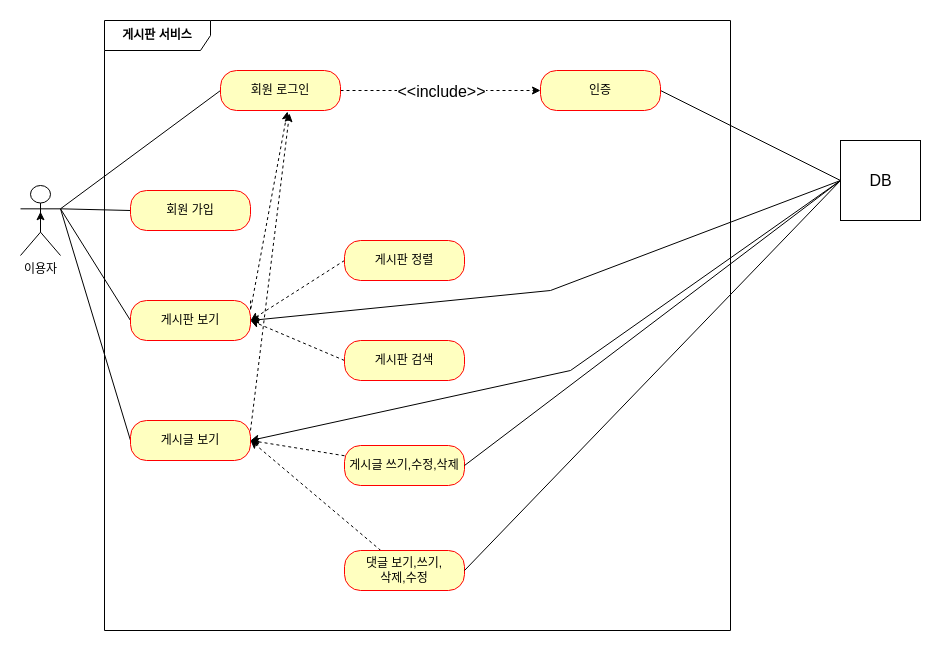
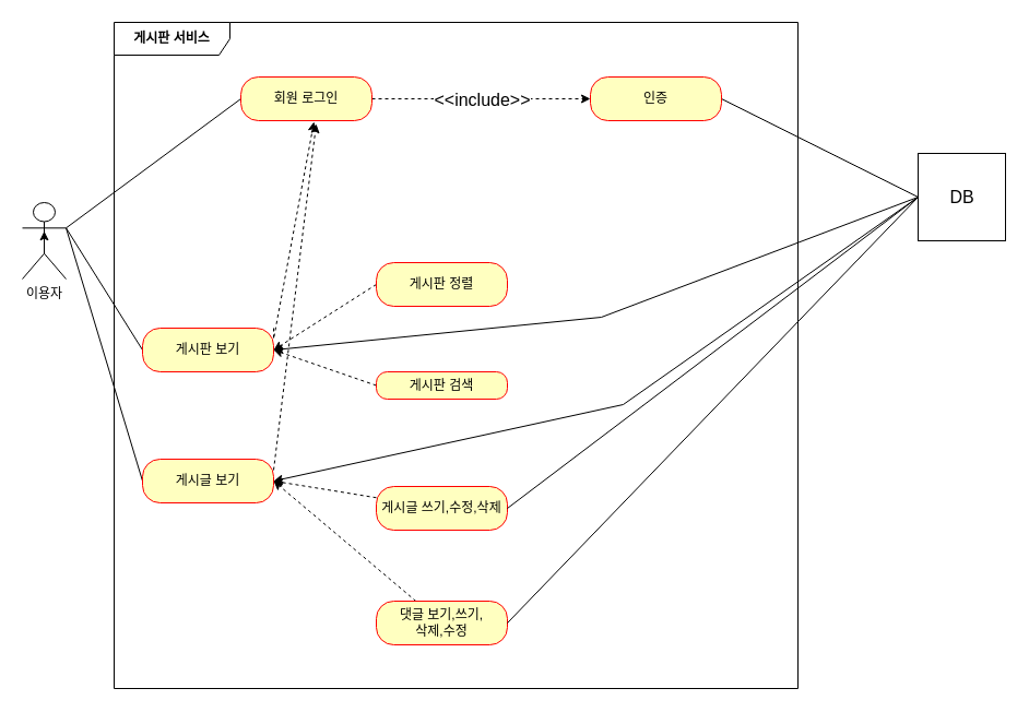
  <mxCell id="0" />
  <mxCell id="1" parent="0" />
  <mxCell id="2" value="이용자&lt;br&gt;" style="shape=umlActor;verticalLabelPosition=bottom;verticalAlign=top;html=1;" vertex="1" parent="1"><mxGeometry x="20" y="185" width="40" height="70" as="geometry" /></mxCell>
  <mxCell id="3" value="게시판&amp;nbsp;서비스" style="shape=umlFrame;whiteSpace=wrap;html=1;width=106;height=30;fontStyle=1" vertex="1" parent="1"><mxGeometry x="104" y="20" width="626" height="610" as="geometry" /></mxCell>
  <mxCell id="4" style="edgeStyle=orthogonalEdgeStyle;rounded=0;orthogonalLoop=1;jettySize=auto;html=1;exitX=0.5;exitY=0.5;exitDx=0;exitDy=0;exitPerimeter=0;entryX=0.5;entryY=0.375;entryDx=0;entryDy=0;entryPerimeter=0;" edge="1" parent="1" source="2" target="2"><mxGeometry relative="1" as="geometry" /></mxCell>
- <mxCell id="5" style="rounded=0;orthogonalLoop=1;jettySize=auto;html=1;entryX=1;entryY=0.333;entryDx=0;entryDy=0;entryPerimeter=0;endArrow=none;endFill=0;exitX=0;exitY=0.5;exitDx=0;exitDy=0;" edge="1" parent="1" source="6" target="2"><mxGeometry relative="1" as="geometry"><mxPoint x="130" y="200" as="sourcePoint" /></mxGeometry></mxCell>
- <mxCell id="6" value="회원 가입" style="rounded=1;whiteSpace=wrap;html=1;arcSize=40;fontColor=#000000;fillColor=#ffffc0;strokeColor=#ff0000;" vertex="1" parent="1"><mxGeometry x="130" y="190" width="120" height="40" as="geometry" /></mxCell>
  <mxCell id="7" style="edgeStyle=none;rounded=0;orthogonalLoop=1;jettySize=auto;html=1;entryX=1;entryY=0.333;entryDx=0;entryDy=0;entryPerimeter=0;endArrow=none;endFill=0;exitX=0;exitY=0.5;exitDx=0;exitDy=0;" edge="1" parent="1" source="9" target="2"><mxGeometry relative="1" as="geometry" /></mxCell>
  <mxCell id="8" style="edgeStyle=none;rounded=0;orthogonalLoop=1;jettySize=auto;html=1;entryX=0.558;entryY=1.025;entryDx=0;entryDy=0;dashed=1;fontSize=16;fontColor=none;endArrow=classic;endFill=1;exitX=1;exitY=0;exitDx=0;exitDy=0;entryPerimeter=0;" edge="1" parent="1" source="9" target="16"><mxGeometry relative="1" as="geometry"><Array as="points"><mxPoint x="250" y="310" /></Array></mxGeometry></mxCell>
  <mxCell id="9" value="게시판 보기" style="rounded=1;whiteSpace=wrap;html=1;arcSize=40;fontColor=#000000;fillColor=#ffffc0;strokeColor=#ff0000;" vertex="1" parent="1"><mxGeometry x="130" y="300" width="120" height="40" as="geometry" /></mxCell>
  <mxCell id="10" style="edgeStyle=none;rounded=0;orthogonalLoop=1;jettySize=auto;html=1;entryX=1;entryY=0.333;entryDx=0;entryDy=0;entryPerimeter=0;endArrow=none;endFill=0;exitX=0;exitY=0.5;exitDx=0;exitDy=0;" edge="1" parent="1" source="12" target="2"><mxGeometry relative="1" as="geometry" /></mxCell>
  <mxCell id="11" style="edgeStyle=none;rounded=0;orthogonalLoop=1;jettySize=auto;html=1;dashed=1;fontSize=16;fontColor=none;endArrow=classic;endFill=1;exitX=1;exitY=0.25;exitDx=0;exitDy=0;entryX=0.575;entryY=1.075;entryDx=0;entryDy=0;entryPerimeter=0;" edge="1" parent="1" source="12" target="16"><mxGeometry relative="1" as="geometry"><mxPoint x="310" y="110" as="targetPoint" /></mxGeometry></mxCell>
  <mxCell id="12" value="게시글 보기" style="rounded=1;whiteSpace=wrap;html=1;arcSize=40;fontColor=#000000;fillColor=#ffffc0;strokeColor=#ff0000;" vertex="1" parent="1"><mxGeometry x="130" y="420" width="120" height="40" as="geometry" /></mxCell>
  <mxCell id="13" style="rounded=0;orthogonalLoop=1;jettySize=auto;html=1;entryX=1;entryY=0.333;entryDx=0;entryDy=0;entryPerimeter=0;endArrow=none;endFill=0;exitX=0;exitY=0.5;exitDx=0;exitDy=0;" edge="1" parent="1" source="16" target="2"><mxGeometry relative="1" as="geometry" /></mxCell>
  <mxCell id="14" style="edgeStyle=none;rounded=0;orthogonalLoop=1;jettySize=auto;html=1;entryX=0;entryY=0.5;entryDx=0;entryDy=0;endArrow=classic;endFill=1;dashed=1;" edge="1" parent="1" source="16" target="18"><mxGeometry relative="1" as="geometry" /></mxCell>
  <mxCell id="15" value="&amp;lt;&amp;lt;include&amp;gt;&amp;gt;" style="edgeLabel;html=1;align=center;verticalAlign=middle;resizable=0;points=[];fontSize=16;" vertex="1" connectable="0" parent="14"><mxGeometry relative="1" as="geometry"><mxPoint as="offset" /></mxGeometry></mxCell>
  <mxCell id="16" value="회원 로그인" style="rounded=1;whiteSpace=wrap;html=1;arcSize=40;fontColor=#000000;fillColor=#ffffc0;strokeColor=#ff0000;" vertex="1" parent="1"><mxGeometry x="220" y="70" width="120" height="40" as="geometry" /></mxCell>
  <mxCell id="17" style="edgeStyle=none;rounded=0;orthogonalLoop=1;jettySize=auto;html=1;entryX=0;entryY=0.5;entryDx=0;entryDy=0;fontSize=16;fontColor=none;endArrow=none;endFill=0;exitX=1;exitY=0.5;exitDx=0;exitDy=0;" edge="1" parent="1" source="18" target="31"><mxGeometry relative="1" as="geometry" /></mxCell>
  <mxCell id="18" value="인증" style="rounded=1;whiteSpace=wrap;html=1;arcSize=40;fontColor=#000000;fillColor=#ffffc0;strokeColor=#ff0000;" vertex="1" parent="1"><mxGeometry x="540" y="70" width="120" height="40" as="geometry" /></mxCell>
  <mxCell id="19" style="edgeStyle=none;rounded=0;orthogonalLoop=1;jettySize=auto;html=1;entryX=1;entryY=0.5;entryDx=0;entryDy=0;dashed=1;fontSize=16;fontColor=none;endArrow=classic;endFill=1;exitX=0;exitY=0.5;exitDx=0;exitDy=0;" edge="1" parent="1" source="20" target="9"><mxGeometry relative="1" as="geometry" /></mxCell>
  <mxCell id="20" value="게시판 정렬" style="rounded=1;whiteSpace=wrap;html=1;arcSize=40;fontColor=#000000;fillColor=#ffffc0;strokeColor=#ff0000;" vertex="1" parent="1"><mxGeometry x="344" y="240" width="120" height="40" as="geometry" /></mxCell>
  <mxCell id="21" style="edgeStyle=none;rounded=0;orthogonalLoop=1;jettySize=auto;html=1;entryX=1;entryY=0.5;entryDx=0;entryDy=0;dashed=1;fontSize=16;fontColor=none;endArrow=classic;endFill=1;exitX=0;exitY=0.5;exitDx=0;exitDy=0;" edge="1" parent="1" source="22" target="9"><mxGeometry relative="1" as="geometry" /></mxCell>
- <mxCell id="22" value="게시판 검색" style="rounded=1;whiteSpace=wrap;html=1;arcSize=40;fontColor=#000000;fillColor=#ffffc0;strokeColor=#ff0000;" vertex="1" parent="1"><mxGeometry x="344" y="340" width="120" height="40" as="geometry" /></mxCell>
+ <mxCell id="22" value="게시판 검색" style="rounded=1;whiteSpace=wrap;html=1;arcSize=40;fontColor=#000000;fillColor=#ffffc0;strokeColor=#ff0000;" vertex="1" parent="1"><mxGeometry x="344" y="340" width="120" height="25" as="geometry" /></mxCell>
  <mxCell id="23" style="edgeStyle=none;rounded=0;orthogonalLoop=1;jettySize=auto;html=1;entryX=1;entryY=0.5;entryDx=0;entryDy=0;dashed=1;fontSize=16;fontColor=none;endArrow=classic;endFill=1;" edge="1" parent="1" source="24" target="12"><mxGeometry relative="1" as="geometry" /></mxCell>
  <mxCell id="24" value="게시글 쓰기,수정,삭제" style="rounded=1;whiteSpace=wrap;html=1;arcSize=40;fontColor=#000000;fillColor=#ffffc0;strokeColor=#ff0000;" vertex="1" parent="1"><mxGeometry x="344" y="445" width="120" height="40" as="geometry" /></mxCell>
  <mxCell id="25" style="edgeStyle=none;rounded=0;orthogonalLoop=1;jettySize=auto;html=1;entryX=1;entryY=0.5;entryDx=0;entryDy=0;dashed=1;fontSize=16;fontColor=none;endArrow=classic;endFill=1;" edge="1" parent="1" source="26" target="12"><mxGeometry relative="1" as="geometry" /></mxCell>
  <mxCell id="26" value="댓글 보기,쓰기,&lt;br&gt;삭제,수정" style="rounded=1;whiteSpace=wrap;html=1;arcSize=40;fontColor=#000000;fillColor=#ffffc0;strokeColor=#ff0000;" vertex="1" parent="1"><mxGeometry x="344" y="550" width="120" height="40" as="geometry" /></mxCell>
  <mxCell id="27" style="edgeStyle=none;rounded=0;orthogonalLoop=1;jettySize=auto;html=1;entryX=1;entryY=0.5;entryDx=0;entryDy=0;fontSize=16;fontColor=none;endArrow=classic;endFill=1;exitX=0;exitY=0.5;exitDx=0;exitDy=0;" edge="1" parent="1" source="31" target="9"><mxGeometry relative="1" as="geometry"><Array as="points"><mxPoint x="550" y="290" /></Array></mxGeometry></mxCell>
  <mxCell id="28" style="edgeStyle=none;rounded=0;orthogonalLoop=1;jettySize=auto;html=1;entryX=1;entryY=0.5;entryDx=0;entryDy=0;fontSize=16;fontColor=none;endArrow=classic;endFill=1;exitX=0;exitY=0.5;exitDx=0;exitDy=0;" edge="1" parent="1" source="31" target="12"><mxGeometry relative="1" as="geometry"><Array as="points"><mxPoint x="570" y="370" /></Array></mxGeometry></mxCell>
  <mxCell id="29" style="edgeStyle=none;rounded=0;orthogonalLoop=1;jettySize=auto;html=1;entryX=1;entryY=0.5;entryDx=0;entryDy=0;fontSize=16;fontColor=none;endArrow=none;endFill=0;exitX=0;exitY=0.5;exitDx=0;exitDy=0;" edge="1" parent="1" source="31" target="24"><mxGeometry relative="1" as="geometry" /></mxCell>
  <mxCell id="30" style="edgeStyle=none;rounded=0;orthogonalLoop=1;jettySize=auto;html=1;entryX=1;entryY=0.5;entryDx=0;entryDy=0;fontSize=16;fontColor=none;endArrow=none;endFill=0;exitX=0;exitY=0.5;exitDx=0;exitDy=0;" edge="1" parent="1" source="31" target="26"><mxGeometry relative="1" as="geometry" /></mxCell>
  <mxCell id="31" value="DB" style="html=1;dropTarget=0;fontSize=16;fontColor=none;" vertex="1" parent="1"><mxGeometry x="840" y="140" width="80" height="80" as="geometry" /></mxCell>
